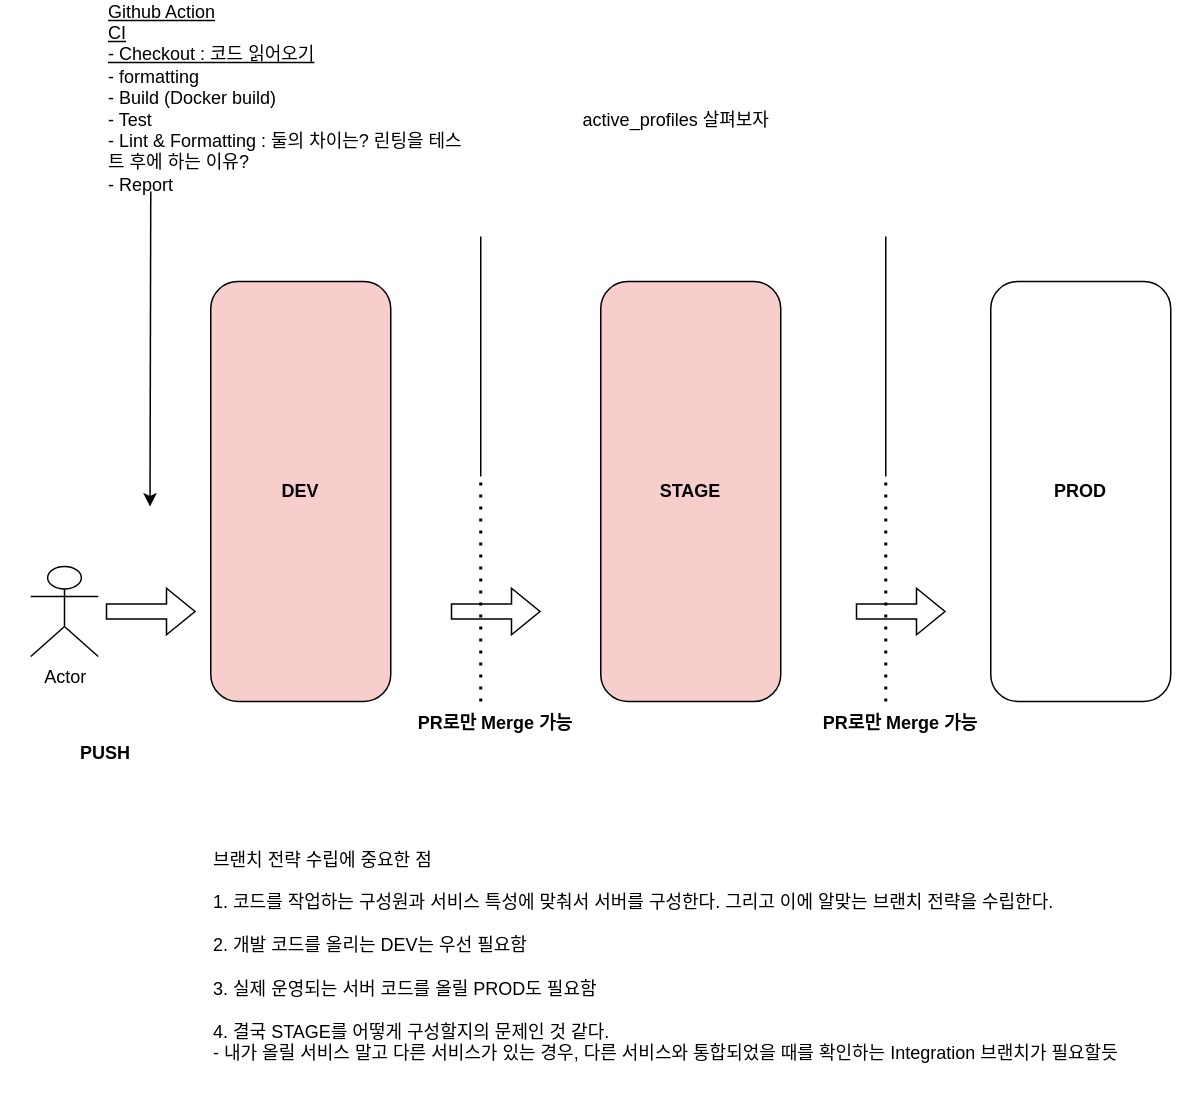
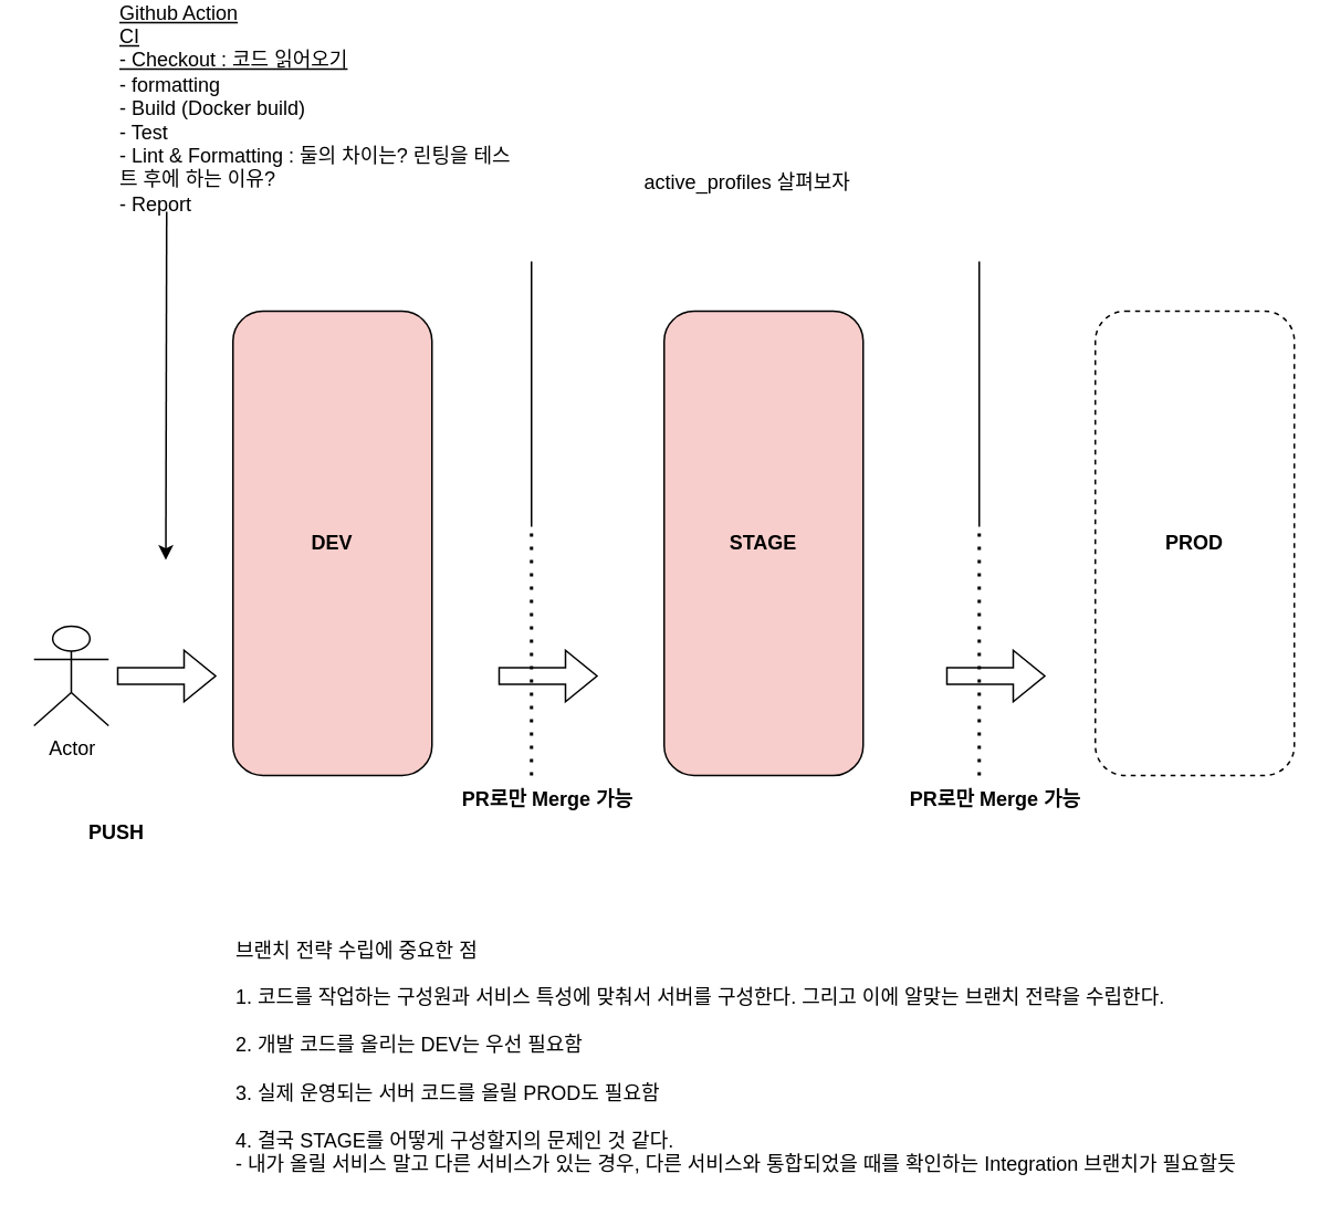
  <mxCell id="0" />
  <mxCell id="1" parent="0" />
  <mxCell id="2" value="&lt;b&gt;DEV&lt;/b&gt;" style="rounded=1;whiteSpace=wrap;html=1;fillColor=#f8cecc;" vertex="1" parent="1"><mxGeometry x="140" y="150" width="120" height="280" as="geometry" /></mxCell>
  <mxCell id="3" value="&lt;b&gt;STAGE&lt;/b&gt;" style="rounded=1;whiteSpace=wrap;html=1;fillColor=#f8cecc;" vertex="1" parent="1"><mxGeometry x="400" y="150" width="120" height="280" as="geometry" /></mxCell>
- <mxCell id="4" value="&lt;b&gt;PROD&lt;/b&gt;" style="rounded=1;whiteSpace=wrap;html=1;" vertex="1" parent="1"><mxGeometry x="660" y="150" width="120" height="280" as="geometry" /></mxCell>
+ <mxCell id="4" value="&lt;b&gt;PROD&lt;/b&gt;" style="rounded=1;whiteSpace=wrap;html=1;dashed=1;" vertex="1" parent="1"><mxGeometry x="660" y="150" width="120" height="280" as="geometry" /></mxCell>
  <mxCell id="5" value="브랜치 전략 수립에 중요한 점&lt;div&gt;&lt;br&gt;&lt;/div&gt;&lt;div&gt;1. 코드를 작업하는 구성원과 서비스 특성에 맞춰서 서버를 구성한다. 그리고 이에 알맞는 브랜치 전략을 수립한다.&lt;/div&gt;&lt;div&gt;&lt;br&gt;&lt;/div&gt;&lt;div&gt;2. 개발 코드를 올리는 DEV는 우선 필요함&lt;/div&gt;&lt;div&gt;&lt;br&gt;&lt;/div&gt;&lt;div&gt;3. 실제 운영되는 서버 코드를 올릴 PROD도 필요함&lt;/div&gt;&lt;div&gt;&lt;br&gt;&lt;/div&gt;&lt;div&gt;4. 결국 STAGE를 어떻게 구성할지의 문제인 것 같다.&amp;nbsp;&lt;/div&gt;&lt;div&gt;- 내가 올릴 서비스 말고 다른 서비스가 있는 경우, 다른 서비스와 통합되었을 때를 확인하는 Integration 브랜치가 필요할듯&lt;/div&gt;" style="text;html=1;align=left;verticalAlign=middle;resizable=0;points=[];autosize=1;strokeColor=none;fillColor=none;" vertex="1" parent="1"><mxGeometry x="140" y="520" width="600" height="160" as="geometry" /></mxCell>
  <mxCell id="6" value="" style="group" vertex="1" connectable="0" parent="1"><mxGeometry x="270" y="120" width="120" height="340" as="geometry" /></mxCell>
  <mxCell id="7" value="" style="endArrow=none;html=1;rounded=0;" edge="1" parent="6"><mxGeometry width="50" height="50" relative="1" as="geometry"><mxPoint x="50" y="160" as="sourcePoint" /><mxPoint x="50" as="targetPoint" /></mxGeometry></mxCell>
  <mxCell id="8" value="" style="endArrow=none;dashed=1;html=1;dashPattern=1 3;strokeWidth=2;rounded=0;" edge="1" parent="6"><mxGeometry width="50" height="50" relative="1" as="geometry"><mxPoint x="50" y="310" as="sourcePoint" /><mxPoint x="50" y="160" as="targetPoint" /></mxGeometry></mxCell>
  <mxCell id="9" value="&lt;span style=&quot;color: rgba(0, 0, 0, 0); font-family: monospace; font-size: 0px; text-align: start; background-color: rgb(251, 251, 251);&quot;&gt;%3CmxGraphModel%3E%3Croot%3E%3CmxCell%20id%3D%220%22%2F%3E%3CmxCell%20id%3D%221%22%20parent%3D%220%22%2F%3E%3CmxCell%20id%3D%222%22%20value%3D%22%22%20style%3D%22group%22%20vertex%3D%221%22%20connectable%3D%220%22%20parent%3D%221%22%3E%3CmxGeometry%20x%3D%22310%22%20y%3D%22120%22%20width%3D%22120%22%20height%3D%22340%22%20as%3D%22geometry%22%2F%3E%3C%2FmxCell%3E%3CmxCell%20id%3D%223%22%20value%3D%22%22%20style%3D%22endArrow%3Dnone%3Bhtml%3D1%3Brounded%3D0%3B%22%20edge%3D%221%22%20parent%3D%222%22%3E%3CmxGeometry%20width%3D%2250%22%20height%3D%2250%22%20relative%3D%221%22%20as%3D%22geometry%22%3E%3CmxPoint%20x%3D%2250%22%20y%3D%22160%22%20as%3D%22sourcePoint%22%2F%3E%3CmxPoint%20x%3D%2250%22%20as%3D%22targetPoint%22%2F%3E%3C%2FmxGeometry%3E%3C%2FmxCell%3E%3CmxCell%20id%3D%224%22%20value%3D%22%22%20style%3D%22endArrow%3Dnone%3Bdashed%3D1%3Bhtml%3D1%3BdashPattern%3D1%203%3BstrokeWidth%3D2%3Brounded%3D0%3B%22%20edge%3D%221%22%20parent%3D%222%22%3E%3CmxGeometry%20width%3D%2250%22%20height%3D%2250%22%20relative%3D%221%22%20as%3D%22geometry%22%3E%3CmxPoint%20x%3D%2250%22%20y%3D%22310%22%20as%3D%22sourcePoint%22%2F%3E%3CmxPoint%20x%3D%2250%22%20y%3D%22160%22%20as%3D%22targetPoint%22%2F%3E%3C%2FmxGeometry%3E%3C%2FmxCell%3E%3CmxCell%20id%3D%225%22%20value%3D%22%22%20style%3D%22shape%3DflexArrow%3BendArrow%3Dclassic%3Bhtml%3D1%3Brounded%3D0%3B%22%20edge%3D%221%22%20parent%3D%222%22%3E%3CmxGeometry%20width%3D%2250%22%20height%3D%2250%22%20relative%3D%221%22%20as%3D%22geometry%22%3E%3CmxPoint%20x%3D%2230%22%20y%3D%22250%22%20as%3D%22sourcePoint%22%2F%3E%3CmxPoint%20x%3D%2290%22%20y%3D%22250%22%20as%3D%22targetPoint%22%2F%3E%3C%2FmxGeometry%3E%3C%2FmxCell%3E%3CmxCell%20id%3D%226%22%20value%3D%22%26lt%3Bb%26gt%3BPR%EB%A1%9C%EB%A7%8C%20Merge%20%EA%B0%80%EB%8A%A5%26lt%3B%2Fb%26gt%3B%22%20style%3D%22text%3Bhtml%3D1%3Balign%3Dcenter%3BverticalAlign%3Dmiddle%3BwhiteSpace%3Dwrap%3Brounded%3D0%3B%22%20vertex%3D%221%22%20parent%3D%222%22%3E%3CmxGeometry%20y%3D%22310%22%20width%3D%22120%22%20height%3D%2230%22%20as%3D%22geometry%22%2F%3E%3C%2FmxCell%3E%3C%2Froot%3E%3C%2FmxGraphModel%3E&lt;/span&gt;" style="shape=flexArrow;endArrow=classic;html=1;rounded=0;" edge="1" parent="6"><mxGeometry width="50" height="50" relative="1" as="geometry"><mxPoint x="30" y="250" as="sourcePoint" /><mxPoint x="90" y="250" as="targetPoint" /></mxGeometry></mxCell>
  <mxCell id="10" value="&lt;b&gt;PR로만 Merge 가능&lt;/b&gt;" style="text;html=1;align=center;verticalAlign=middle;whiteSpace=wrap;rounded=0;" vertex="1" parent="6"><mxGeometry y="310" width="120" height="30" as="geometry" /></mxCell>
  <mxCell id="11" value="" style="group" vertex="1" connectable="0" parent="1"><mxGeometry x="540" y="120" width="120" height="340" as="geometry" /></mxCell>
  <mxCell id="12" value="" style="endArrow=none;html=1;rounded=0;" edge="1" parent="11"><mxGeometry width="50" height="50" relative="1" as="geometry"><mxPoint x="50" y="160" as="sourcePoint" /><mxPoint x="50" as="targetPoint" /></mxGeometry></mxCell>
  <mxCell id="13" value="" style="endArrow=none;dashed=1;html=1;dashPattern=1 3;strokeWidth=2;rounded=0;" edge="1" parent="11"><mxGeometry width="50" height="50" relative="1" as="geometry"><mxPoint x="50" y="310" as="sourcePoint" /><mxPoint x="50" y="160" as="targetPoint" /></mxGeometry></mxCell>
  <mxCell id="14" value="" style="shape=flexArrow;endArrow=classic;html=1;rounded=0;" edge="1" parent="11"><mxGeometry width="50" height="50" relative="1" as="geometry"><mxPoint x="30" y="250" as="sourcePoint" /><mxPoint x="90" y="250" as="targetPoint" /></mxGeometry></mxCell>
  <mxCell id="15" value="&lt;b&gt;PR로만 Merge 가능&lt;/b&gt;" style="text;html=1;align=center;verticalAlign=middle;whiteSpace=wrap;rounded=0;" vertex="1" parent="11"><mxGeometry y="310" width="120" height="30" as="geometry" /></mxCell>
  <mxCell id="16" value="" style="shape=flexArrow;endArrow=classic;html=1;rounded=0;" edge="1" parent="1"><mxGeometry width="50" height="50" relative="1" as="geometry"><mxPoint x="70" y="370" as="sourcePoint" /><mxPoint x="130" y="370" as="targetPoint" /></mxGeometry></mxCell>
  <mxCell id="17" value="Actor" style="shape=umlActor;verticalLabelPosition=bottom;verticalAlign=top;html=1;outlineConnect=0;" vertex="1" parent="1"><mxGeometry x="20" y="340" width="45" height="60" as="geometry" /></mxCell>
  <mxCell id="18" value="&lt;b&gt;PUSH&lt;/b&gt;" style="text;html=1;align=center;verticalAlign=middle;whiteSpace=wrap;rounded=0;" vertex="1" parent="1"><mxGeometry x="40" y="450" width="60" height="30" as="geometry" /></mxCell>
  <mxCell id="19" value="" style="endArrow=classic;html=1;rounded=0;" edge="1" parent="1"><mxGeometry width="50" height="50" relative="1" as="geometry"><mxPoint x="100" y="90" as="sourcePoint" /><mxPoint x="99.5" y="300" as="targetPoint" /></mxGeometry></mxCell>
  <mxCell id="20" value="&lt;div&gt;&lt;u&gt;Github Action&lt;/u&gt;&lt;/div&gt;&lt;div&gt;&lt;u&gt;CI&lt;/u&gt;&lt;/div&gt;&lt;div&gt;&lt;u&gt;- Checkout : 코드 읽어오기&lt;/u&gt;&lt;/div&gt;&lt;div&gt;- formatting&lt;/div&gt;&lt;div&gt;- Build (Docker build)&lt;/div&gt;&lt;div&gt;- Test&lt;/div&gt;&lt;div&gt;- Lint &amp;amp; Formatting : 둘의 차이는? 린팅을 테스트 후에 하는 이유?&lt;/div&gt;&lt;div&gt;- Report&lt;/div&gt;&lt;div&gt;&lt;br&gt;&lt;/div&gt;" style="text;html=1;align=left;verticalAlign=middle;whiteSpace=wrap;rounded=0;" vertex="1" parent="1"><mxGeometry x="70" y="20" width="240" height="30" as="geometry" /></mxCell>
- <mxCell id="21" value="active_profiles 살펴보자" style="text;html=1;align=center;verticalAlign=middle;resizable=0;points=[];autosize=1;strokeColor=none;fillColor=none;" vertex="1" parent="1"><mxGeometry x="375" y="28" width="150" height="30" as="geometry" /></mxCell>
+ <mxCell id="21" value="active_profiles 살펴보자" style="text;html=1;align=center;verticalAlign=middle;resizable=0;points=[];autosize=1;strokeColor=none;fillColor=none;" vertex="1" parent="1"><mxGeometry x="375" y="58" width="150" height="30" as="geometry" /></mxCell>
